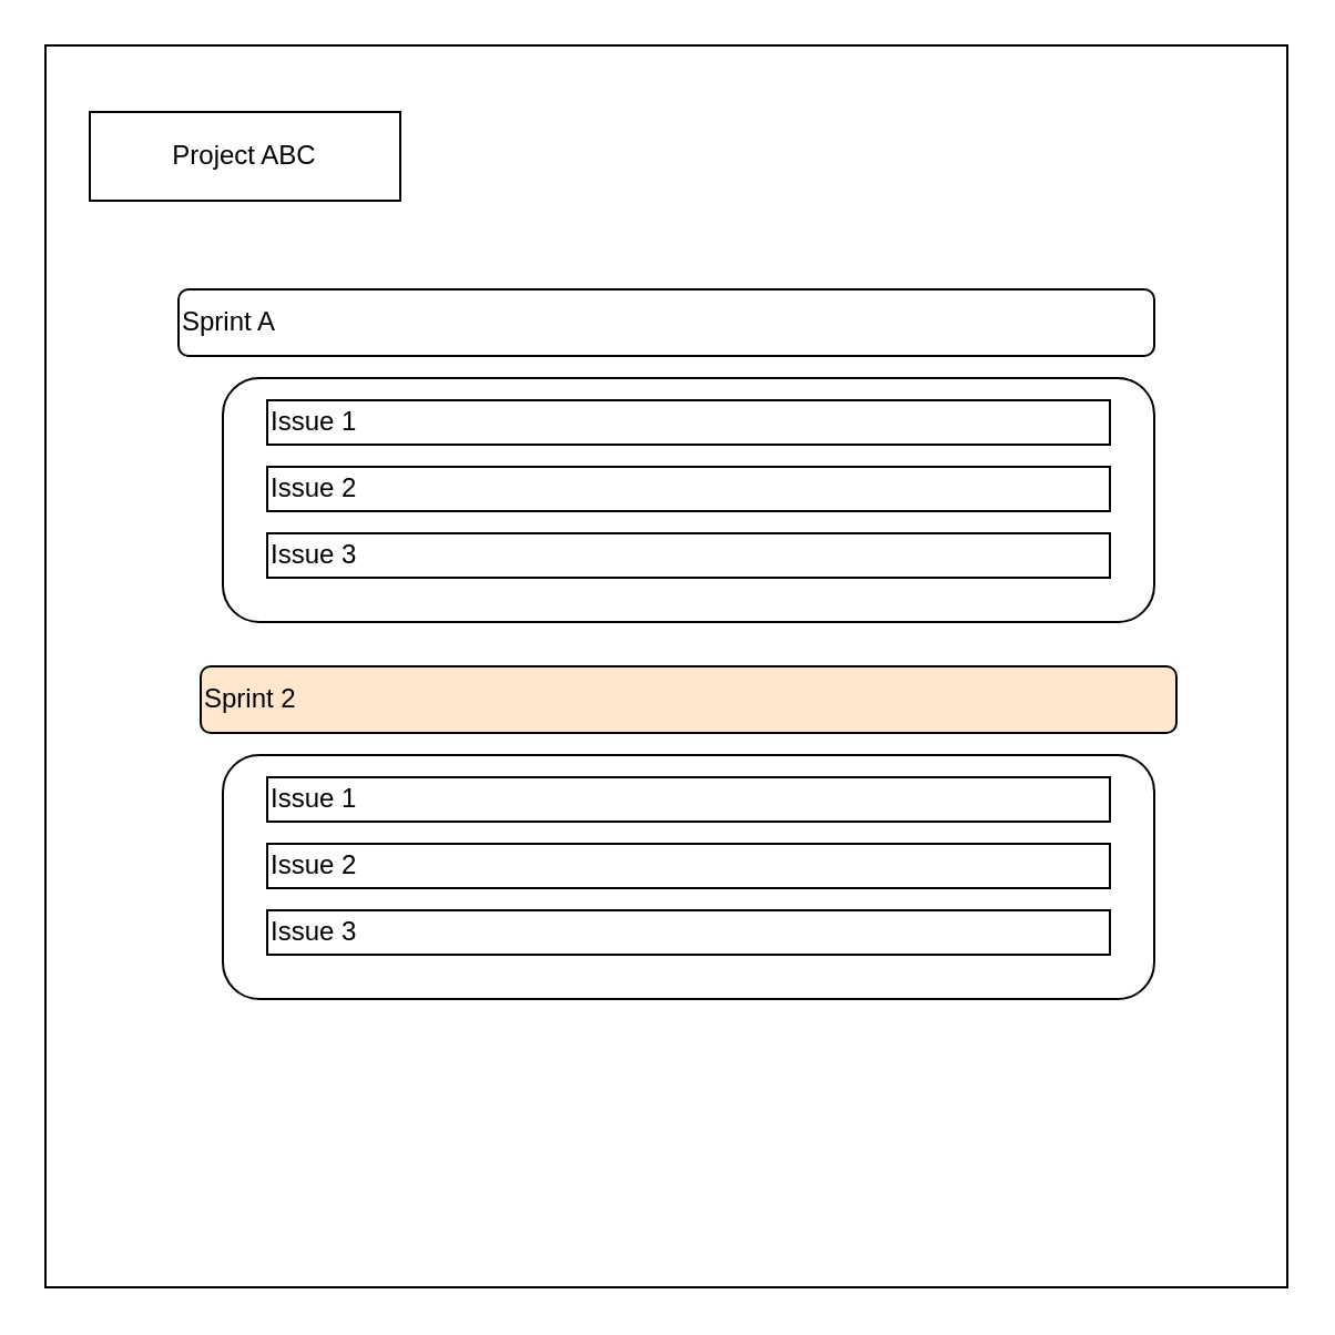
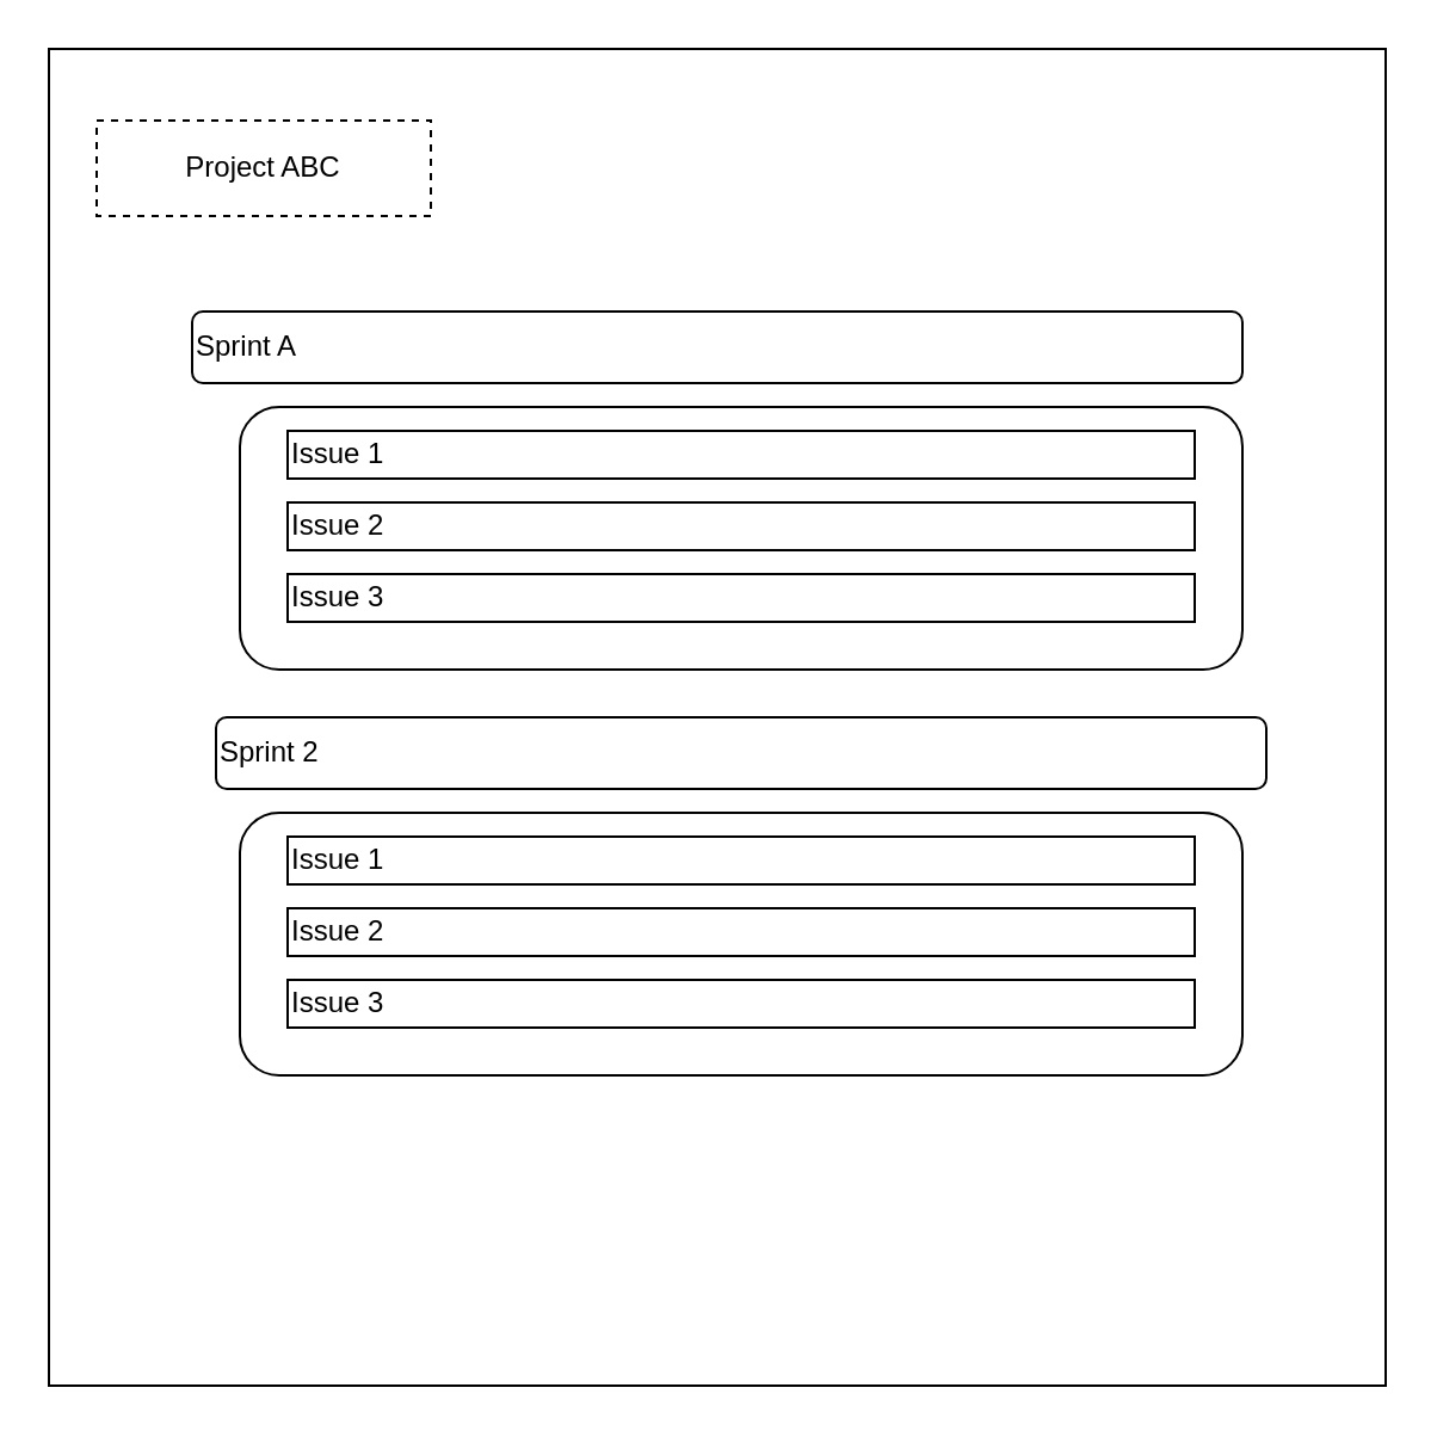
  <mxCell id="0" />
  <mxCell id="1" parent="0" />
  <mxCell id="2" value="" style="whiteSpace=wrap;html=1;aspect=fixed;" vertex="1" parent="1"><mxGeometry x="20" y="20" width="560" height="560" as="geometry" /></mxCell>
  <mxCell id="3" value="Sprint A" style="rounded=1;whiteSpace=wrap;html=1;align=left;" vertex="1" parent="1"><mxGeometry x="80" y="130" width="440" height="30" as="geometry" /></mxCell>
  <mxCell id="4" value="" style="rounded=1;whiteSpace=wrap;html=1;" vertex="1" parent="1"><mxGeometry x="100" y="170" width="420" height="110" as="geometry" /></mxCell>
  <mxCell id="5" value="Issue 1" style="rounded=0;whiteSpace=wrap;html=1;align=left;" vertex="1" parent="1"><mxGeometry x="120" y="180" width="380" height="20" as="geometry" /></mxCell>
  <mxCell id="6" value="Issue 2" style="rounded=0;whiteSpace=wrap;html=1;align=left;" vertex="1" parent="1"><mxGeometry x="120" y="210" width="380" height="20" as="geometry" /></mxCell>
  <mxCell id="7" value="Issue 3" style="rounded=0;whiteSpace=wrap;html=1;align=left;" vertex="1" parent="1"><mxGeometry x="120" y="240" width="380" height="20" as="geometry" /></mxCell>
- <mxCell id="8" value="Sprint 2" style="rounded=1;whiteSpace=wrap;html=1;align=left;fillColor=#ffe6cc;" vertex="1" parent="1"><mxGeometry x="90" y="300" width="440" height="30" as="geometry" /></mxCell>
+ <mxCell id="8" value="Sprint 2" style="rounded=1;whiteSpace=wrap;html=1;align=left;" vertex="1" parent="1"><mxGeometry x="90" y="300" width="440" height="30" as="geometry" /></mxCell>
  <mxCell id="9" value="" style="rounded=1;whiteSpace=wrap;html=1;" vertex="1" parent="1"><mxGeometry x="100" y="340" width="420" height="110" as="geometry" /></mxCell>
  <mxCell id="10" value="Issue 1" style="rounded=0;whiteSpace=wrap;html=1;align=left;" vertex="1" parent="1"><mxGeometry x="120" y="350" width="380" height="20" as="geometry" /></mxCell>
  <mxCell id="11" value="Issue 2" style="rounded=0;whiteSpace=wrap;html=1;align=left;" vertex="1" parent="1"><mxGeometry x="120" y="380" width="380" height="20" as="geometry" /></mxCell>
  <mxCell id="12" value="Issue 3" style="rounded=0;whiteSpace=wrap;html=1;align=left;" vertex="1" parent="1"><mxGeometry x="120" y="410" width="380" height="20" as="geometry" /></mxCell>
- <mxCell id="13" value="Project ABC" style="rounded=0;whiteSpace=wrap;html=1;" vertex="1" parent="1"><mxGeometry x="40" y="50" width="140" height="40" as="geometry" /></mxCell>
+ <mxCell id="13" value="Project ABC" style="rounded=0;whiteSpace=wrap;html=1;dashed=1;" vertex="1" parent="1"><mxGeometry x="40" y="50" width="140" height="40" as="geometry" /></mxCell>
